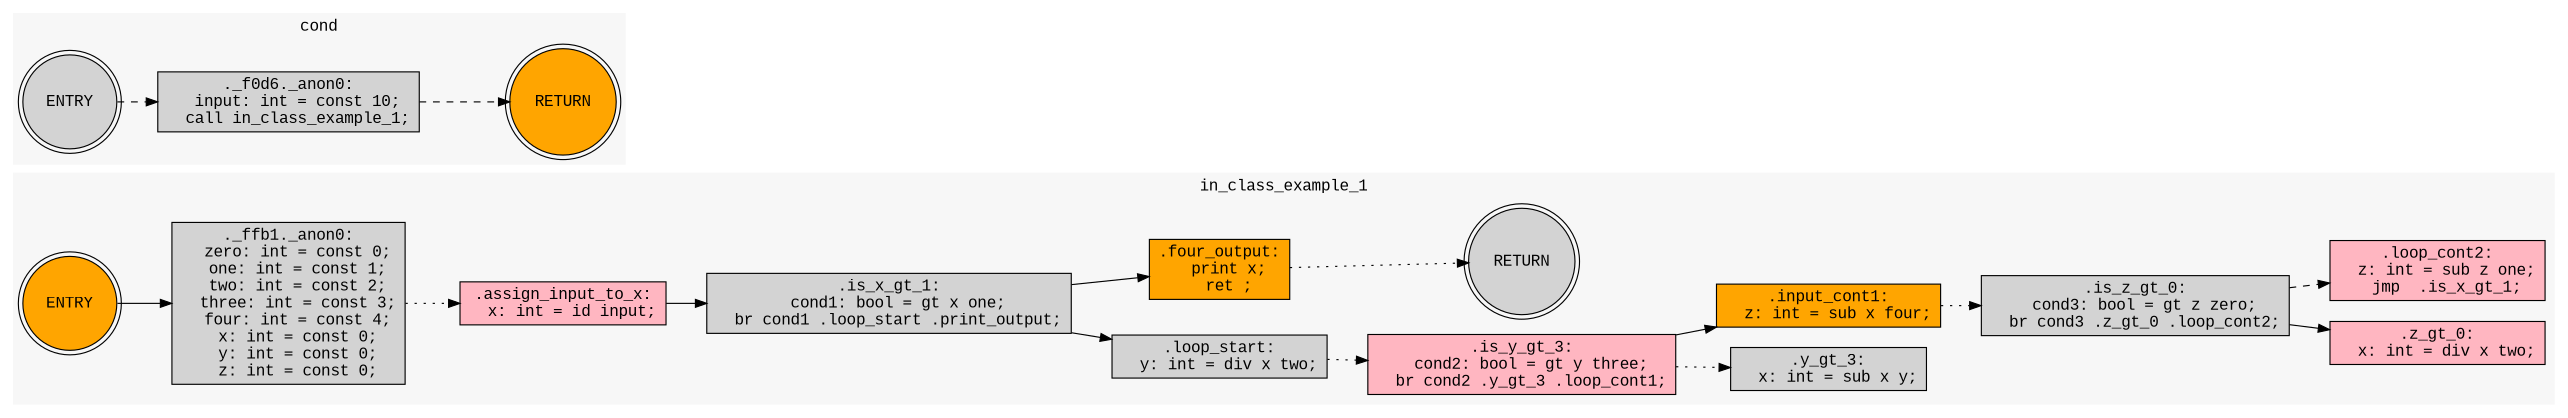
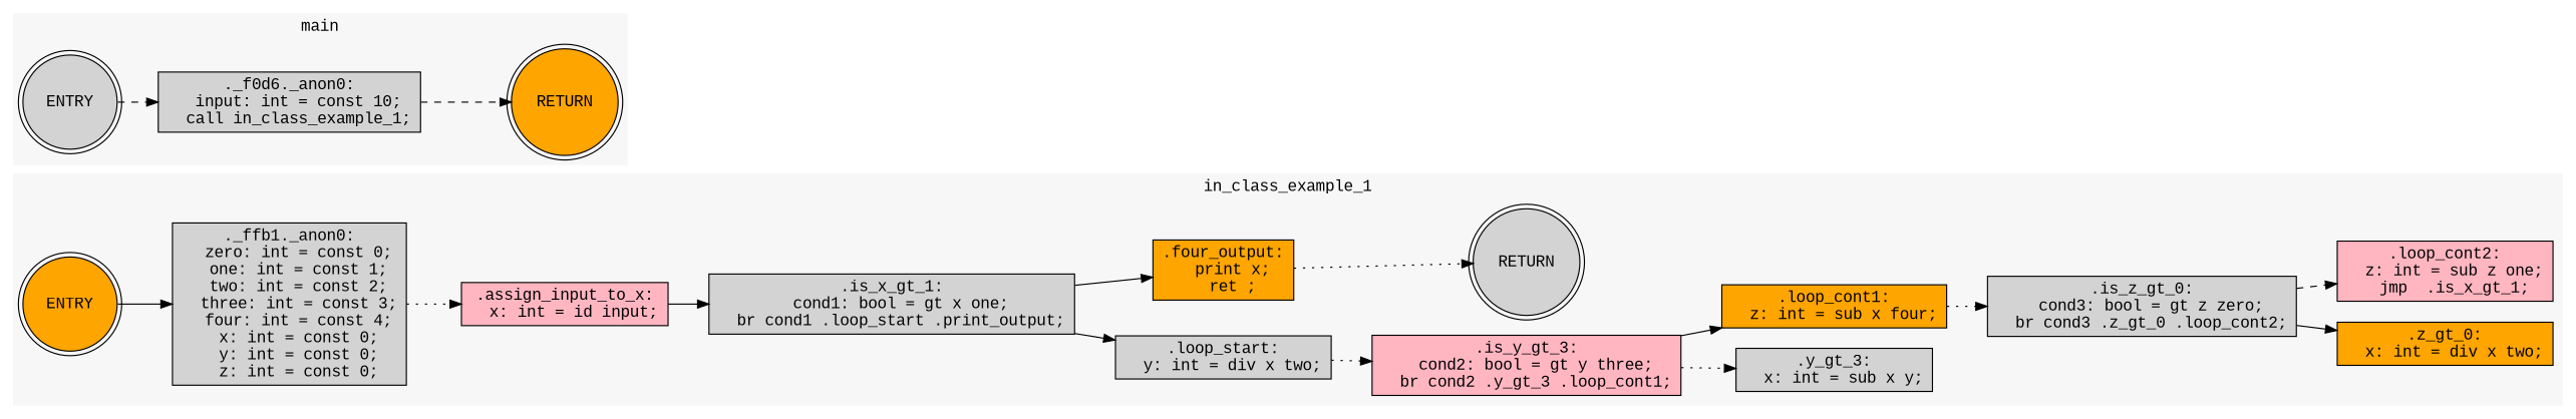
  digraph {
    fontname="Liberation Mono"
    rankdir=LR
    node [fillcolor=lightgrey fontname="Liberation Mono" shape=box style=filled]
    edge [fontname="Liberation Mono" style=solid]
    n1 [fillcolor=orange label=ENTRY shape=doublecircle]
    n2 [label="._ffb1._anon0:\n  zero: int = const 0;\n  one: int = const 1;\n  two: int = const 2;\n  three: int = const 3;\n  four: int = const 4;\n  x: int = const 0;\n  y: int = const 0;\n  z: int = const 0;"]
    n3 [fillcolor=lightpink label=".assign_input_to_x:\n  x: int = id input;"]
    n4 [label=".is_x_gt_1:\n  cond1: bool = gt x one;\n  br cond1 .loop_start .print_output;"]
    n5 [label=".loop_start:\n  y: int = div x two;"]
    n6 [fillcolor=orange label=".four_output:\n  print x;\n  ret ;"]
    n7 [fillcolor=lightpink label=".is_y_gt_3:\n  cond2: bool = gt y three;\n  br cond2 .y_gt_3 .loop_cont1;"]
    n8 [label=".y_gt_3:\n  x: int = sub x y;"]
-   n9 [fillcolor=orange label=".input_cont1:\n  z: int = sub x four;"]
+   n9 [fillcolor=orange label=".loop_cont1:\n  z: int = sub x four;"]
    n10 [label=".is_z_gt_0:\n  cond3: bool = gt z zero;\n  br cond3 .z_gt_0 .loop_cont2;"]
-   n11 [fillcolor=lightpink label=".z_gt_0:\n  x: int = div x two;"]
+   n11 [fillcolor=orange label=".z_gt_0:\n  x: int = div x two;"]
    n12 [fillcolor=lightpink label=".loop_cont2:\n  z: int = sub z one;\n  jmp  .is_x_gt_1;"]
    n13 [label=RETURN shape=doublecircle]
    n14 [label=ENTRY shape=doublecircle]
    n15 [label="._f0d6._anon0:\n  input: int = const 10;\n  call in_class_example_1;"]
    n16 [fillcolor=orange label=RETURN shape=doublecircle]
    subgraph cluster_1 {
      color="#f7f7f7"
      label=in_class_example_1
      style=filled
      n1
      n2
      n3
      n4
      n5
      n6
      n7
      n8
      n9
      n10
      n11
      n12
      n13
    }
    subgraph cluster_2 {
      color="#f7f7f7"
-     label=cond
+     label=main
      style=filled
      n14
      n15
      n16
    }
    n1 -> n2
    n2 -> n3 [style=dotted]
    n3 -> n4
    n4 -> n5
    n4 -> n6
    n5 -> n7 [style=dotted]
    n6 -> n13 [style=dotted]
    n7 -> n8 [style=dotted]
    n7 -> n9
    n9 -> n10 [style=dotted]
    n10 -> n11
    n10 -> n12 [style=dashed]
    n14 -> n15 [style=dashed]
    n15 -> n16 [style=dashed]
  }
